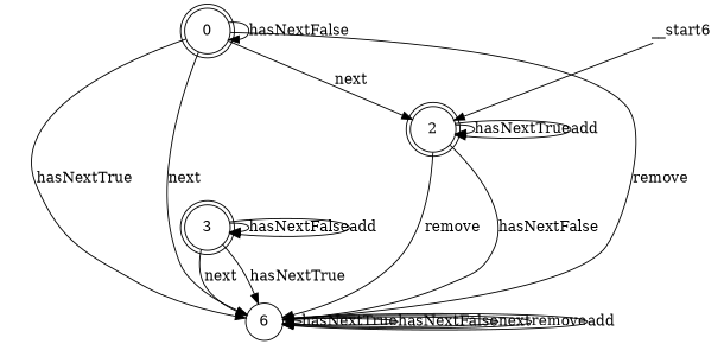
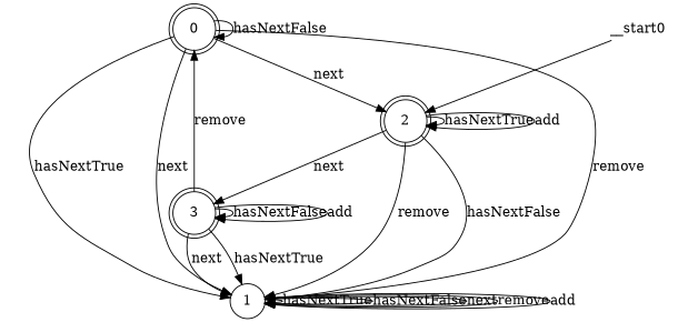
  digraph {
    fontname="DejaVu Serif"
    node [fontname="DejaVu Serif" shape=doublecircle]
    edge [fontname="DejaVu Serif"]
    n1 [label=0]
-   n2 [label=6 shape=circle]
+   n2 [label=1 shape=circle]
    n3 [label=2]
    n4 [label=3]
-   __start0 [height=0 shape=none width=0 label=__start6]
+   __start0 [height=0 shape=none width=0]
    n1 -> n1 [label=hasNextFalse]
    n1 -> n2 [label=hasNextTrue]
    n1 -> n2 [label=next]
    n1 -> n2 [label=remove]
    n1 -> n3 [label=next]
    n2 -> n2 [label=hasNextTrue]
    n2 -> n2 [label=hasNextFalse]
    n2 -> n2 [label=next]
    n2 -> n2 [label=remove]
    n2 -> n2 [label=add]
    n3 -> n2 [label=hasNextFalse]
    n3 -> n2 [label=remove]
    n3 -> n3 [label=hasNextTrue]
    n3 -> n3 [label=add]
+   n3 -> n4 [label=next]
+   n4 -> n1 [label=remove]
    n4 -> n2 [label=hasNextTrue]
    n4 -> n2 [label=next]
    n4 -> n4 [label=hasNextFalse]
    n4 -> n4 [label=add]
    __start0 -> n3
  }
